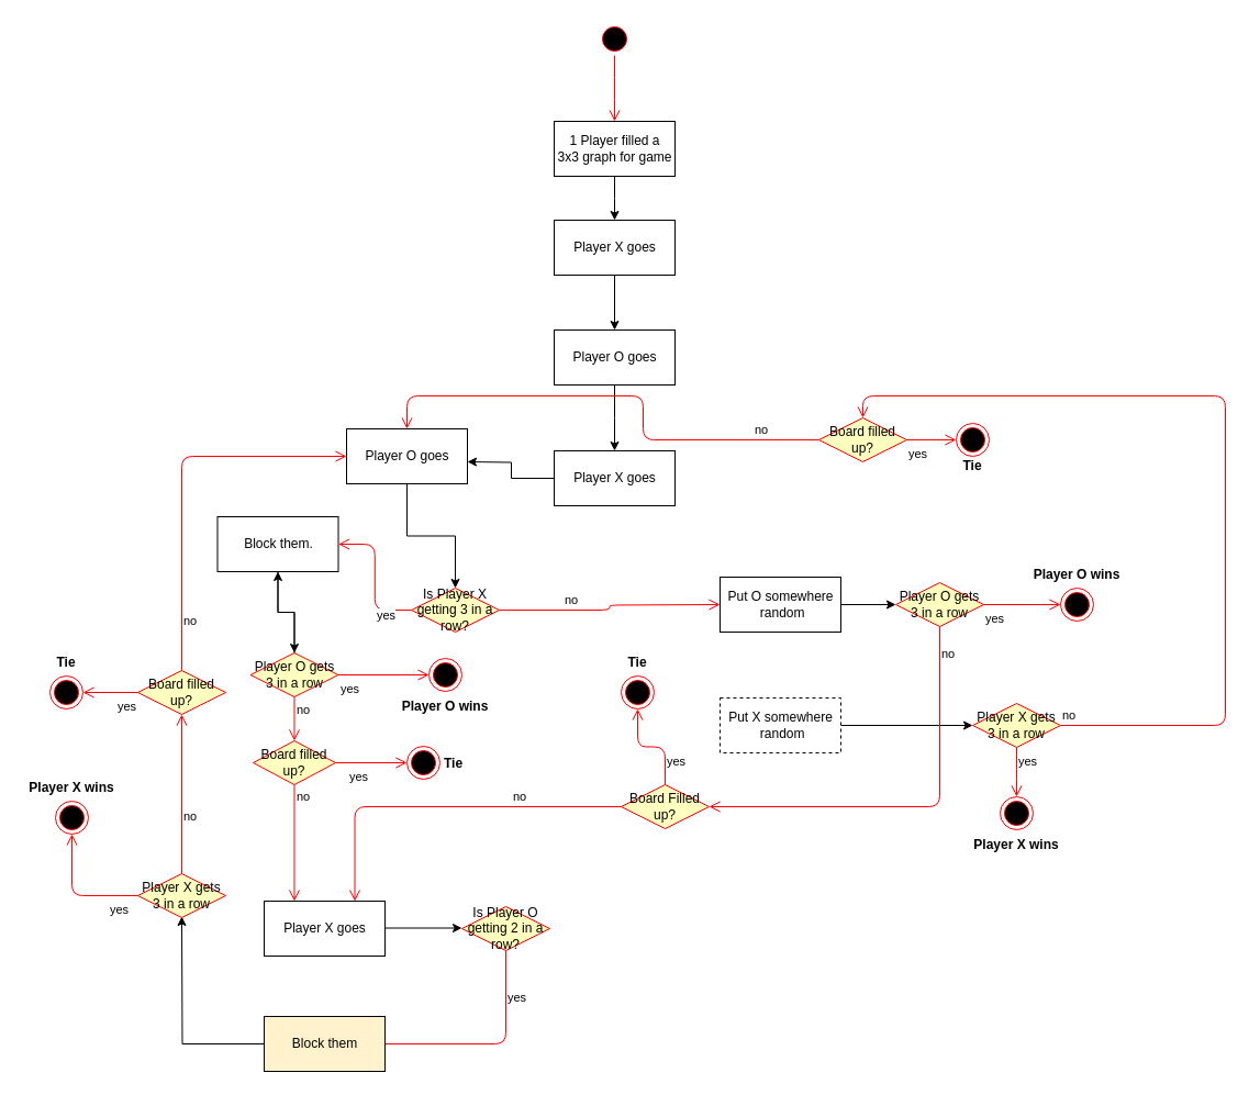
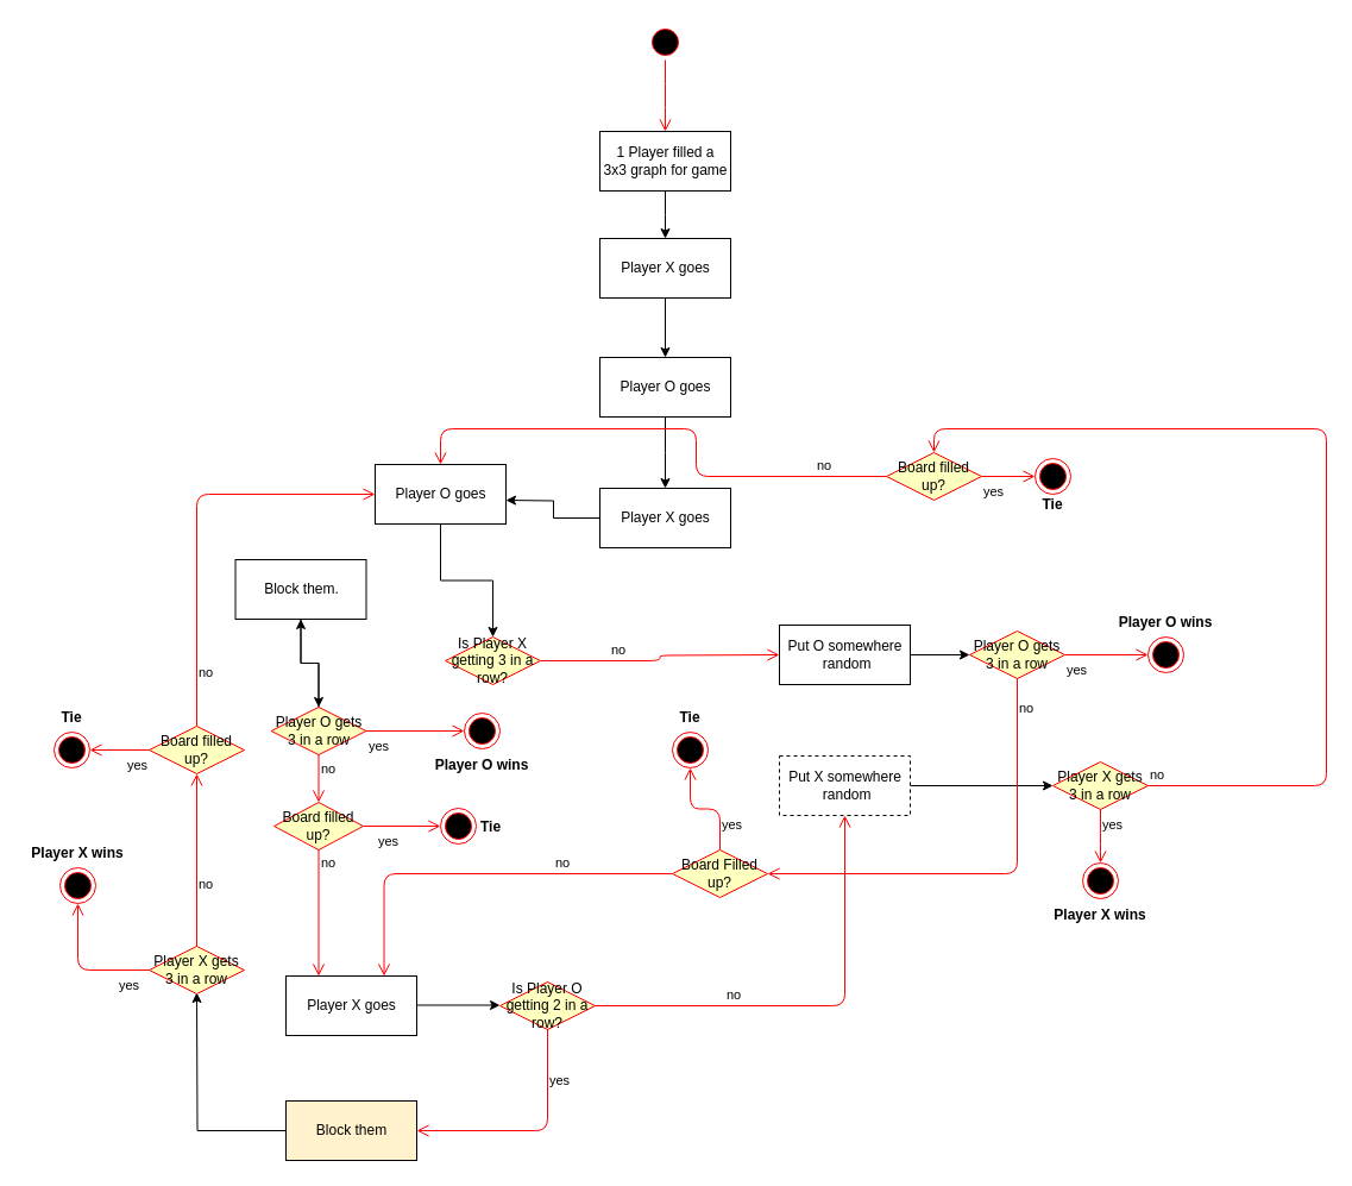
  <mxCell id="0" />
  <mxCell id="1" parent="0" />
  <mxCell id="2" value="" style="ellipse;html=1;shape=startState;fillColor=#000000;strokeColor=#ff0000;" vertex="1" parent="1"><mxGeometry x="544" y="20" width="30" height="30" as="geometry" /></mxCell>
  <mxCell id="3" value="" style="edgeStyle=orthogonalEdgeStyle;html=1;verticalAlign=bottom;endArrow=open;endSize=8;strokeColor=#ff0000;" edge="1" source="2" parent="1"><mxGeometry relative="1" as="geometry"><mxPoint x="559" y="110" as="targetPoint" /></mxGeometry></mxCell>
  <mxCell id="4" style="edgeStyle=orthogonalEdgeStyle;rounded=0;orthogonalLoop=1;jettySize=auto;html=1;" edge="1" parent="1" source="5"><mxGeometry relative="1" as="geometry"><mxPoint x="559" y="200" as="targetPoint" /></mxGeometry></mxCell>
  <mxCell id="5" value="1 Player filled a&lt;br&gt;3x3 graph for game" style="html=1;" vertex="1" parent="1"><mxGeometry x="504" y="110" width="110" height="50" as="geometry" /></mxCell>
  <mxCell id="6" style="edgeStyle=orthogonalEdgeStyle;rounded=0;orthogonalLoop=1;jettySize=auto;html=1;" edge="1" parent="1" source="7" target="9"><mxGeometry relative="1" as="geometry"><mxPoint x="559" y="290" as="targetPoint" /></mxGeometry></mxCell>
  <mxCell id="7" value="Player X goes" style="html=1;" vertex="1" parent="1"><mxGeometry x="504" y="200" width="110" height="50" as="geometry" /></mxCell>
  <mxCell id="8" style="edgeStyle=orthogonalEdgeStyle;rounded=0;orthogonalLoop=1;jettySize=auto;html=1;" edge="1" parent="1" source="9"><mxGeometry relative="1" as="geometry"><mxPoint x="559" y="410" as="targetPoint" /></mxGeometry></mxCell>
  <mxCell id="9" value="Player O goes" style="html=1;" vertex="1" parent="1"><mxGeometry x="504" y="300" width="110" height="50" as="geometry" /></mxCell>
  <mxCell id="10" style="edgeStyle=orthogonalEdgeStyle;rounded=0;orthogonalLoop=1;jettySize=auto;html=1;" edge="1" parent="1" source="11"><mxGeometry relative="1" as="geometry"><mxPoint x="425" y="420" as="targetPoint" /></mxGeometry></mxCell>
  <mxCell id="11" value="Player X goes" style="html=1;" vertex="1" parent="1"><mxGeometry x="504" y="410" width="110" height="50" as="geometry" /></mxCell>
  <mxCell id="12" value="Is Player X getting 3 in a row?" style="rhombus;whiteSpace=wrap;html=1;fillColor=#ffffc0;strokeColor=#ff0000;" vertex="1" parent="1"><mxGeometry x="374" y="535" width="80" height="40" as="geometry" /></mxCell>
  <mxCell id="13" value="no" style="edgeStyle=orthogonalEdgeStyle;html=1;align=left;verticalAlign=bottom;endArrow=open;endSize=8;strokeColor=#ff0000;" edge="1" source="12" parent="1"><mxGeometry x="-0.436" relative="1" as="geometry"><mxPoint x="655" y="550" as="targetPoint" /><mxPoint as="offset" /></mxGeometry></mxCell>
- <mxCell id="14" value="yes" style="edgeStyle=orthogonalEdgeStyle;html=1;align=left;verticalAlign=top;endArrow=open;endSize=8;strokeColor=#ff0000;entryX=1;entryY=0.5;entryDx=0;entryDy=0;" edge="1" source="12" parent="1" target="18"><mxGeometry x="-0.356" relative="1" as="geometry"><mxPoint x="335" y="550" as="targetPoint" /><mxPoint as="offset" /></mxGeometry></mxCell>
  <mxCell id="15" style="edgeStyle=orthogonalEdgeStyle;rounded=0;orthogonalLoop=1;jettySize=auto;html=1;entryX=0;entryY=0.5;entryDx=0;entryDy=0;" edge="1" parent="1" source="16" target="34"><mxGeometry relative="1" as="geometry" /></mxCell>
  <mxCell id="16" value="Put O somewhere&lt;br&gt;&amp;nbsp;random" style="html=1;" vertex="1" parent="1"><mxGeometry x="655" y="525" width="110" height="50" as="geometry" /></mxCell>
  <mxCell id="17" style="edgeStyle=orthogonalEdgeStyle;rounded=0;orthogonalLoop=1;jettySize=auto;html=1;entryX=0.5;entryY=0;entryDx=0;entryDy=0;" edge="1" parent="1" source="18" target="31"><mxGeometry relative="1" as="geometry"><mxPoint x="280" y="650" as="targetPoint" /></mxGeometry></mxCell>
  <mxCell id="18" value="Block them." style="html=1;" vertex="1" parent="1"><mxGeometry x="197.5" y="470" width="110" height="50" as="geometry" /></mxCell>
  <mxCell id="19" style="edgeStyle=orthogonalEdgeStyle;rounded=0;orthogonalLoop=1;jettySize=auto;html=1;" edge="1" parent="1"><mxGeometry relative="1" as="geometry"><mxPoint x="420" y="844.5" as="targetPoint" /><mxPoint x="350" y="844.5" as="sourcePoint" /></mxGeometry></mxCell>
  <mxCell id="20" value="Player X goes" style="html=1;" vertex="1" parent="1"><mxGeometry x="240" y="820" width="110" height="50" as="geometry" /></mxCell>
  <mxCell id="21" style="edgeStyle=orthogonalEdgeStyle;rounded=0;orthogonalLoop=1;jettySize=auto;html=1;entryX=0.5;entryY=0;entryDx=0;entryDy=0;" edge="1" parent="1" source="22" target="12"><mxGeometry relative="1" as="geometry" /></mxCell>
  <mxCell id="22" value="Player O goes" style="html=1;" vertex="1" parent="1"><mxGeometry x="315" y="390" width="110" height="50" as="geometry" /></mxCell>
  <mxCell id="23" value="Is Player O getting 2 in a row?" style="rhombus;whiteSpace=wrap;html=1;fillColor=#ffffc0;strokeColor=#ff0000;" vertex="1" parent="1"><mxGeometry x="420" y="825" width="80" height="40" as="geometry" /></mxCell>
- <mxCell id="25" value="yes" style="edgeStyle=orthogonalEdgeStyle;html=1;align=left;verticalAlign=top;endArrow=none;endSize=8;strokeColor=#ff0000;entryX=1;entryY=0.5;entryDx=0;entryDy=0;" edge="1" source="23" parent="1" target="29"><mxGeometry x="-0.692" relative="1" as="geometry"><mxPoint x="430" y="985" as="targetPoint" /><Array as="points"><mxPoint x="460" y="950" /></Array><mxPoint as="offset" /></mxGeometry></mxCell>
+ <mxCell id="24" value="no" style="edgeStyle=orthogonalEdgeStyle;html=1;align=left;verticalAlign=bottom;endArrow=open;endSize=8;strokeColor=#ff0000;" edge="1" source="23" parent="1" target="27"><mxGeometry x="-0.412" relative="1" as="geometry"><mxPoint x="655" y="660" as="targetPoint" /><mxPoint as="offset" /></mxGeometry></mxCell>
+ <mxCell id="25" value="yes" style="edgeStyle=orthogonalEdgeStyle;html=1;align=left;verticalAlign=top;endArrow=open;endSize=8;strokeColor=#ff0000;entryX=1;entryY=0.5;entryDx=0;entryDy=0;" edge="1" source="23" parent="1" target="29"><mxGeometry x="-0.692" relative="1" as="geometry"><mxPoint x="430" y="985" as="targetPoint" /><Array as="points"><mxPoint x="460" y="950" /></Array><mxPoint as="offset" /></mxGeometry></mxCell>
  <mxCell id="26" style="edgeStyle=orthogonalEdgeStyle;rounded=0;orthogonalLoop=1;jettySize=auto;html=1;" edge="1" parent="1" source="27" target="41"><mxGeometry relative="1" as="geometry"><mxPoint x="925" y="660" as="targetPoint" /></mxGeometry></mxCell>
  <mxCell id="27" value="Put X somewhere&lt;br&gt;&amp;nbsp;random" style="html=1;dashed=1;" vertex="1" parent="1"><mxGeometry x="655" y="635" width="110" height="50" as="geometry" /></mxCell>
  <mxCell id="28" style="edgeStyle=orthogonalEdgeStyle;rounded=0;orthogonalLoop=1;jettySize=auto;html=1;" edge="1" parent="1" source="29"><mxGeometry relative="1" as="geometry"><mxPoint x="165" y="834" as="targetPoint" /></mxGeometry></mxCell>
  <mxCell id="29" value="Block them" style="html=1;fillColor=#fff2cc;" vertex="1" parent="1"><mxGeometry x="240" y="925" width="110" height="50" as="geometry" /></mxCell>
  <mxCell id="30" value="" style="edgeStyle=orthogonalEdgeStyle;rounded=0;orthogonalLoop=1;jettySize=auto;html=1;" edge="1" parent="1" source="31" target="18"><mxGeometry relative="1" as="geometry" /></mxCell>
  <mxCell id="31" value="Player O gets 3 in a row" style="rhombus;whiteSpace=wrap;html=1;fillColor=#ffffc0;strokeColor=#ff0000;" vertex="1" parent="1"><mxGeometry x="227.5" y="594" width="80" height="40" as="geometry" /></mxCell>
  <mxCell id="32" value="no" style="edgeStyle=orthogonalEdgeStyle;html=1;align=left;verticalAlign=bottom;endArrow=open;endSize=8;strokeColor=#ff0000;entryX=0.5;entryY=0;entryDx=0;entryDy=0;" edge="1" source="31" parent="1" target="66"><mxGeometry x="0.053" relative="1" as="geometry"><mxPoint x="265" y="674" as="targetPoint" /><mxPoint as="offset" /></mxGeometry></mxCell>
  <mxCell id="33" value="yes" style="edgeStyle=orthogonalEdgeStyle;html=1;align=left;verticalAlign=top;endArrow=open;endSize=8;strokeColor=#ff0000;entryX=0;entryY=0.5;entryDx=0;entryDy=0;" edge="1" source="31" parent="1" target="37"><mxGeometry x="-1" relative="1" as="geometry"><mxPoint x="390" y="609" as="targetPoint" /></mxGeometry></mxCell>
  <mxCell id="34" value="Player O gets 3 in a row" style="rhombus;whiteSpace=wrap;html=1;fillColor=#ffffc0;strokeColor=#ff0000;" vertex="1" parent="1"><mxGeometry x="815" y="530" width="80" height="40" as="geometry" /></mxCell>
  <mxCell id="35" value="no" style="edgeStyle=orthogonalEdgeStyle;html=1;align=left;verticalAlign=bottom;endArrow=open;endSize=8;strokeColor=#ff0000;" edge="1" parent="1" source="34"><mxGeometry x="-0.818" relative="1" as="geometry"><mxPoint x="645" y="734" as="targetPoint" /><mxPoint as="offset" /><Array as="points"><mxPoint x="855" y="734" /></Array></mxGeometry></mxCell>
  <mxCell id="36" value="yes" style="edgeStyle=orthogonalEdgeStyle;html=1;align=left;verticalAlign=top;endArrow=open;endSize=8;strokeColor=#ff0000;" edge="1" parent="1" source="34" target="39"><mxGeometry x="-1" relative="1" as="geometry"><mxPoint x="980" y="550" as="targetPoint" /></mxGeometry></mxCell>
  <mxCell id="37" value="" style="ellipse;html=1;shape=endState;fillColor=#000000;strokeColor=#ff0000;" vertex="1" parent="1"><mxGeometry x="390" y="599" width="30" height="30" as="geometry" /></mxCell>
  <mxCell id="38" value="Player O wins" style="text;align=center;fontStyle=1;verticalAlign=middle;spacingLeft=3;spacingRight=3;strokeColor=none;rotatable=0;points=[[0,0.5],[1,0.5]];portConstraint=eastwest;" vertex="1" parent="1"><mxGeometry x="365" y="629" width="80" height="26" as="geometry" /></mxCell>
  <mxCell id="39" value="" style="ellipse;html=1;shape=endState;fillColor=#000000;strokeColor=#ff0000;" vertex="1" parent="1"><mxGeometry x="965" y="535" width="30" height="30" as="geometry" /></mxCell>
  <mxCell id="40" value="Player O wins" style="text;align=center;fontStyle=1;verticalAlign=middle;spacingLeft=3;spacingRight=3;strokeColor=none;rotatable=0;points=[[0,0.5],[1,0.5]];portConstraint=eastwest;" vertex="1" parent="1"><mxGeometry x="940" y="509" width="80" height="26" as="geometry" /></mxCell>
  <mxCell id="41" value="Player X gets 3 in a row" style="rhombus;whiteSpace=wrap;html=1;fillColor=#ffffc0;strokeColor=#ff0000;" vertex="1" parent="1"><mxGeometry x="885" y="640" width="80" height="40" as="geometry" /></mxCell>
  <mxCell id="42" value="no" style="edgeStyle=orthogonalEdgeStyle;html=1;align=left;verticalAlign=bottom;endArrow=open;endSize=8;strokeColor=#ff0000;entryX=0.5;entryY=0;entryDx=0;entryDy=0;" edge="1" source="41" parent="1" target="46"><mxGeometry x="-1" relative="1" as="geometry"><mxPoint x="1135" y="530" as="targetPoint" /><Array as="points"><mxPoint x="1115" y="660" /><mxPoint x="1115" y="360" /><mxPoint x="785" y="360" /></Array></mxGeometry></mxCell>
  <mxCell id="43" value="yes" style="edgeStyle=orthogonalEdgeStyle;html=1;align=left;verticalAlign=top;endArrow=open;endSize=8;strokeColor=#ff0000;" edge="1" source="41" parent="1" target="44"><mxGeometry x="-1" relative="1" as="geometry"><mxPoint x="925" y="740" as="targetPoint" /><Array as="points"><mxPoint x="925" y="710" /><mxPoint x="925" y="710" /></Array></mxGeometry></mxCell>
  <mxCell id="44" value="" style="ellipse;html=1;shape=endState;fillColor=#000000;strokeColor=#ff0000;" vertex="1" parent="1"><mxGeometry x="910" y="725" width="30" height="30" as="geometry" /></mxCell>
  <mxCell id="45" value="Player X wins" style="text;align=center;fontStyle=1;verticalAlign=middle;spacingLeft=3;spacingRight=3;strokeColor=none;rotatable=0;points=[[0,0.5],[1,0.5]];portConstraint=eastwest;" vertex="1" parent="1"><mxGeometry x="885" y="755" width="80" height="26" as="geometry" /></mxCell>
  <mxCell id="46" value="Board filled up?" style="rhombus;whiteSpace=wrap;html=1;fillColor=#ffffc0;strokeColor=#ff0000;" vertex="1" parent="1"><mxGeometry x="745" y="380" width="80" height="40" as="geometry" /></mxCell>
  <mxCell id="47" value="no" style="edgeStyle=orthogonalEdgeStyle;html=1;align=left;verticalAlign=bottom;endArrow=open;endSize=8;strokeColor=#ff0000;entryX=0.5;entryY=0;entryDx=0;entryDy=0;" edge="1" source="46" parent="1" target="22"><mxGeometry x="-0.73" relative="1" as="geometry"><mxPoint x="915" y="419" as="targetPoint" /><Array as="points"><mxPoint x="585" y="400" /><mxPoint x="585" y="360" /><mxPoint x="370" y="360" /></Array><mxPoint as="offset" /></mxGeometry></mxCell>
  <mxCell id="48" value="yes" style="edgeStyle=orthogonalEdgeStyle;html=1;align=left;verticalAlign=top;endArrow=open;endSize=8;strokeColor=#ff0000;" edge="1" source="46" parent="1"><mxGeometry x="-1" relative="1" as="geometry"><mxPoint x="870" y="400" as="targetPoint" /></mxGeometry></mxCell>
  <mxCell id="49" value="" style="ellipse;html=1;shape=endState;fillColor=#000000;strokeColor=#ff0000;" vertex="1" parent="1"><mxGeometry x="870" y="385" width="30" height="30" as="geometry" /></mxCell>
  <mxCell id="50" value="Tie" style="text;align=center;fontStyle=1;verticalAlign=middle;spacingLeft=3;spacingRight=3;strokeColor=none;rotatable=0;points=[[0,0.5],[1,0.5]];portConstraint=eastwest;" vertex="1" parent="1"><mxGeometry x="845" y="410" width="80" height="26" as="geometry" /></mxCell>
  <mxCell id="51" value="Player X gets 3 in a row" style="rhombus;whiteSpace=wrap;html=1;fillColor=#ffffc0;strokeColor=#ff0000;" vertex="1" parent="1"><mxGeometry x="125" y="795" width="80" height="40" as="geometry" /></mxCell>
  <mxCell id="52" value="no" style="edgeStyle=orthogonalEdgeStyle;html=1;align=left;verticalAlign=bottom;endArrow=open;endSize=8;strokeColor=#ff0000;entryX=0.5;entryY=1;entryDx=0;entryDy=0;" edge="1" source="51" parent="1" target="56"><mxGeometry x="-0.406" relative="1" as="geometry"><mxPoint x="165" y="644" as="targetPoint" /><Array as="points" /><mxPoint as="offset" /></mxGeometry></mxCell>
  <mxCell id="53" value="yes" style="edgeStyle=orthogonalEdgeStyle;html=1;align=left;verticalAlign=top;endArrow=open;endSize=8;strokeColor=#ff0000;" edge="1" source="51" parent="1" target="54"><mxGeometry x="-0.542" relative="1" as="geometry"><mxPoint x="65" y="744" as="targetPoint" /><mxPoint as="offset" /></mxGeometry></mxCell>
  <mxCell id="54" value="" style="ellipse;html=1;shape=endState;fillColor=#000000;strokeColor=#ff0000;" vertex="1" parent="1"><mxGeometry x="50" y="729" width="30" height="30" as="geometry" /></mxCell>
  <mxCell id="55" value="Player X wins" style="text;align=center;fontStyle=1;verticalAlign=middle;spacingLeft=3;spacingRight=3;strokeColor=none;rotatable=0;points=[[0,0.5],[1,0.5]];portConstraint=eastwest;" vertex="1" parent="1"><mxGeometry x="25" y="703" width="80" height="26" as="geometry" /></mxCell>
  <mxCell id="56" value="Board filled up?" style="rhombus;whiteSpace=wrap;html=1;fillColor=#ffffc0;strokeColor=#ff0000;" vertex="1" parent="1"><mxGeometry x="125" y="610" width="80" height="40" as="geometry" /></mxCell>
  <mxCell id="57" value="no" style="edgeStyle=orthogonalEdgeStyle;html=1;align=left;verticalAlign=bottom;endArrow=open;endSize=8;strokeColor=#ff0000;entryX=0;entryY=0.5;entryDx=0;entryDy=0;" edge="1" source="56" parent="1" target="22"><mxGeometry x="-0.791" relative="1" as="geometry"><mxPoint x="165" y="354" as="targetPoint" /><Array as="points"><mxPoint x="165" y="415" /></Array><mxPoint as="offset" /></mxGeometry></mxCell>
  <mxCell id="58" value="yes" style="edgeStyle=orthogonalEdgeStyle;html=1;align=left;verticalAlign=top;endArrow=open;endSize=8;strokeColor=#ff0000;" edge="1" source="56" parent="1"><mxGeometry x="-0.2" relative="1" as="geometry"><mxPoint x="75" y="630" as="targetPoint" /><mxPoint as="offset" /></mxGeometry></mxCell>
  <mxCell id="59" value="" style="ellipse;html=1;shape=endState;fillColor=#000000;strokeColor=#ff0000;" vertex="1" parent="1"><mxGeometry x="45" y="615" width="30" height="30" as="geometry" /></mxCell>
  <mxCell id="60" value="Tie" style="text;align=center;fontStyle=1;verticalAlign=middle;spacingLeft=3;spacingRight=3;strokeColor=none;rotatable=0;points=[[0,0.5],[1,0.5]];portConstraint=eastwest;" vertex="1" parent="1"><mxGeometry x="20" y="589" width="80" height="26" as="geometry" /></mxCell>
  <mxCell id="61" value="Board Filled up?" style="rhombus;whiteSpace=wrap;html=1;fillColor=#ffffc0;strokeColor=#ff0000;" vertex="1" parent="1"><mxGeometry x="565" y="714" width="80" height="40" as="geometry" /></mxCell>
  <mxCell id="62" value="no" style="edgeStyle=orthogonalEdgeStyle;html=1;align=left;verticalAlign=bottom;endArrow=open;endSize=8;strokeColor=#ff0000;entryX=0.75;entryY=0;entryDx=0;entryDy=0;" edge="1" source="61" parent="1" target="20"><mxGeometry x="-0.391" relative="1" as="geometry"><mxPoint x="745" y="734" as="targetPoint" /><mxPoint as="offset" /></mxGeometry></mxCell>
  <mxCell id="63" value="yes" style="edgeStyle=orthogonalEdgeStyle;html=1;align=left;verticalAlign=top;endArrow=open;endSize=8;strokeColor=#ff0000;entryX=0.5;entryY=1;entryDx=0;entryDy=0;" edge="1" source="61" parent="1" target="64"><mxGeometry x="-0.266" relative="1" as="geometry"><mxPoint x="575" y="644" as="targetPoint" /><mxPoint as="offset" /></mxGeometry></mxCell>
  <mxCell id="64" value="" style="ellipse;html=1;shape=endState;fillColor=#000000;strokeColor=#ff0000;" vertex="1" parent="1"><mxGeometry x="565" y="615" width="30" height="30" as="geometry" /></mxCell>
  <mxCell id="65" value="Tie" style="text;align=center;fontStyle=1;verticalAlign=middle;spacingLeft=3;spacingRight=3;strokeColor=none;rotatable=0;points=[[0,0.5],[1,0.5]];portConstraint=eastwest;" vertex="1" parent="1"><mxGeometry x="540" y="589" width="80" height="26" as="geometry" /></mxCell>
  <mxCell id="66" value="Board filled up?" style="rhombus;whiteSpace=wrap;html=1;fillColor=#ffffc0;strokeColor=#ff0000;" vertex="1" parent="1"><mxGeometry x="230" y="674" width="75" height="40" as="geometry" /></mxCell>
  <mxCell id="67" value="no" style="edgeStyle=orthogonalEdgeStyle;html=1;align=left;verticalAlign=bottom;endArrow=open;endSize=8;strokeColor=#ff0000;entryX=0.25;entryY=0;entryDx=0;entryDy=0;" edge="1" source="66" parent="1" target="20"><mxGeometry x="-0.623" relative="1" as="geometry"><mxPoint x="405" y="694" as="targetPoint" /><mxPoint as="offset" /></mxGeometry></mxCell>
  <mxCell id="68" value="yes" style="edgeStyle=orthogonalEdgeStyle;html=1;align=left;verticalAlign=top;endArrow=open;endSize=8;strokeColor=#ff0000;" edge="1" source="66" parent="1" target="69"><mxGeometry x="-0.667" relative="1" as="geometry"><mxPoint x="385" y="694" as="targetPoint" /><mxPoint as="offset" /></mxGeometry></mxCell>
  <mxCell id="69" value="" style="ellipse;html=1;shape=endState;fillColor=#000000;strokeColor=#ff0000;" vertex="1" parent="1"><mxGeometry x="370" y="679" width="30" height="30" as="geometry" /></mxCell>
  <mxCell id="70" value="Tie" style="text;align=center;fontStyle=1;verticalAlign=middle;spacingLeft=3;spacingRight=3;strokeColor=none;rotatable=0;points=[[0,0.5],[1,0.5]];portConstraint=eastwest;" vertex="1" parent="1"><mxGeometry x="400" y="681" width="25" height="26" as="geometry" /></mxCell>
